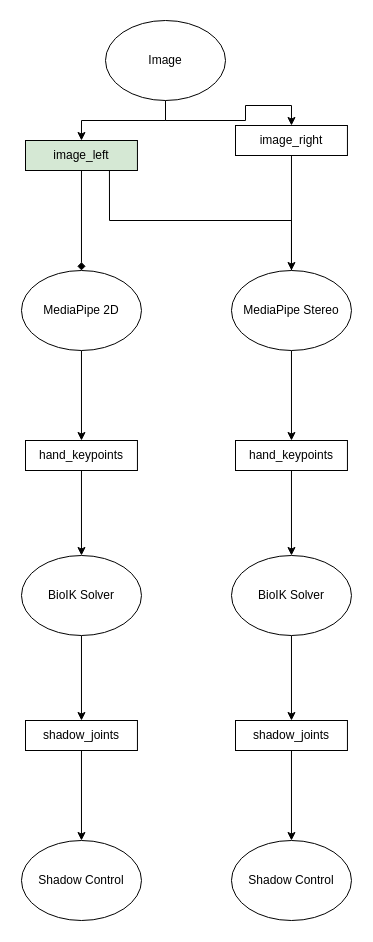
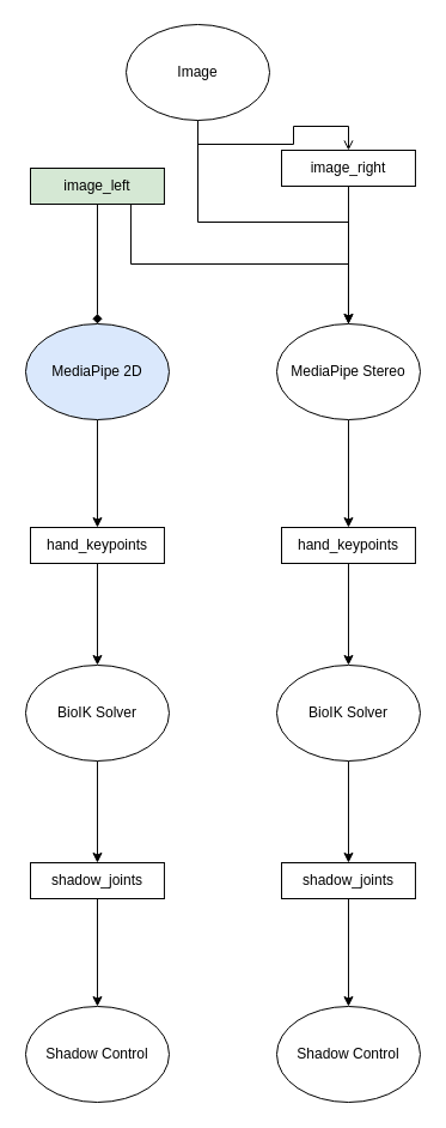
  <mxCell id="0" />
  <mxCell id="1" parent="0" />
- <mxCell id="2" style="edgeStyle=orthogonalEdgeStyle;rounded=0;orthogonalLoop=1;jettySize=auto;html=1;exitX=0.5;exitY=1;exitDx=0;exitDy=0;entryX=0.5;entryY=0;entryDx=0;entryDy=0;" edge="1" parent="1" source="4" target="7"><mxGeometry relative="1" as="geometry" /></mxCell>
- <mxCell id="3" style="edgeStyle=orthogonalEdgeStyle;rounded=0;orthogonalLoop=1;jettySize=auto;html=1;exitX=0.5;exitY=1;exitDx=0;exitDy=0;entryX=0.5;entryY=0;entryDx=0;entryDy=0;" edge="1" parent="1" source="4" target="9"><mxGeometry relative="1" as="geometry" /></mxCell>
+ <mxCell id="2" style="edgeStyle=orthogonalEdgeStyle;rounded=0;orthogonalLoop=1;jettySize=auto;html=1;exitX=0.5;exitY=1;exitDx=0;exitDy=0;" edge="1" parent="1" source="4" target="13"><mxGeometry relative="1" as="geometry" /></mxCell>
+ <mxCell id="3" style="edgeStyle=orthogonalEdgeStyle;rounded=0;orthogonalLoop=1;jettySize=auto;html=1;exitX=0.5;exitY=1;exitDx=0;exitDy=0;entryX=0.5;entryY=0;entryDx=0;entryDy=0;endArrow=open;" edge="1" parent="1" source="4" target="9"><mxGeometry relative="1" as="geometry" /></mxCell>
  <mxCell id="4" value="Image" style="ellipse;whiteSpace=wrap;html=1;" vertex="1" parent="1"><mxGeometry x="105" y="20" width="120" height="80" as="geometry" /></mxCell>
  <mxCell id="5" style="edgeStyle=orthogonalEdgeStyle;rounded=0;orthogonalLoop=1;jettySize=auto;html=1;exitX=0.5;exitY=1;exitDx=0;exitDy=0;entryX=0.5;entryY=0;entryDx=0;entryDy=0;endArrow=diamond;" edge="1" parent="1" source="7" target="11"><mxGeometry relative="1" as="geometry" /></mxCell>
  <mxCell id="6" style="edgeStyle=orthogonalEdgeStyle;rounded=0;orthogonalLoop=1;jettySize=auto;html=1;exitX=0.75;exitY=1;exitDx=0;exitDy=0;entryX=0.5;entryY=0;entryDx=0;entryDy=0;endArrow=none;" edge="1" parent="1" source="7" target="13"><mxGeometry relative="1" as="geometry" /></mxCell>
  <mxCell id="7" value="image_left" style="rounded=0;whiteSpace=wrap;html=1;fillColor=#d5e8d4;" vertex="1" parent="1"><mxGeometry x="25" y="140" width="111.94" height="30" as="geometry" /></mxCell>
  <mxCell id="8" style="edgeStyle=orthogonalEdgeStyle;rounded=0;orthogonalLoop=1;jettySize=auto;html=1;exitX=0.5;exitY=1;exitDx=0;exitDy=0;entryX=0.5;entryY=0;entryDx=0;entryDy=0;" edge="1" parent="1" source="9" target="13"><mxGeometry relative="1" as="geometry" /></mxCell>
  <mxCell id="9" value="image_right" style="rounded=0;whiteSpace=wrap;html=1;" vertex="1" parent="1"><mxGeometry x="235" y="125" width="111.94" height="30" as="geometry" /></mxCell>
  <mxCell id="10" style="edgeStyle=orthogonalEdgeStyle;rounded=0;orthogonalLoop=1;jettySize=auto;html=1;exitX=0.5;exitY=1;exitDx=0;exitDy=0;entryX=0.5;entryY=0;entryDx=0;entryDy=0;" edge="1" parent="1" source="11" target="15"><mxGeometry relative="1" as="geometry" /></mxCell>
- <mxCell id="11" value="MediaPipe 2D" style="ellipse;whiteSpace=wrap;html=1;" vertex="1" parent="1"><mxGeometry x="20.97" y="270" width="120" height="80" as="geometry" /></mxCell>
+ <mxCell id="11" value="MediaPipe 2D" style="ellipse;whiteSpace=wrap;html=1;fillColor=#dae8fc;" vertex="1" parent="1"><mxGeometry x="20.97" y="270" width="120" height="80" as="geometry" /></mxCell>
  <mxCell id="12" style="edgeStyle=orthogonalEdgeStyle;rounded=0;orthogonalLoop=1;jettySize=auto;html=1;exitX=0.5;exitY=1;exitDx=0;exitDy=0;entryX=0.5;entryY=0;entryDx=0;entryDy=0;" edge="1" parent="1" source="13" target="22"><mxGeometry relative="1" as="geometry" /></mxCell>
  <mxCell id="13" value="MediaPipe Stereo" style="ellipse;whiteSpace=wrap;html=1;" vertex="1" parent="1"><mxGeometry x="230.97" y="270" width="120" height="80" as="geometry" /></mxCell>
  <mxCell id="14" style="edgeStyle=orthogonalEdgeStyle;rounded=0;orthogonalLoop=1;jettySize=auto;html=1;exitX=0.5;exitY=1;exitDx=0;exitDy=0;entryX=0.5;entryY=0;entryDx=0;entryDy=0;" edge="1" parent="1" source="15" target="17"><mxGeometry relative="1" as="geometry" /></mxCell>
  <mxCell id="15" value="hand_keypoints" style="rounded=0;whiteSpace=wrap;html=1;" vertex="1" parent="1"><mxGeometry x="25" y="440" width="111.94" height="30" as="geometry" /></mxCell>
  <mxCell id="16" style="edgeStyle=orthogonalEdgeStyle;rounded=0;orthogonalLoop=1;jettySize=auto;html=1;exitX=0.5;exitY=1;exitDx=0;exitDy=0;entryX=0.5;entryY=0;entryDx=0;entryDy=0;" edge="1" parent="1" source="17" target="19"><mxGeometry relative="1" as="geometry" /></mxCell>
  <mxCell id="17" value="BioIK Solver" style="ellipse;whiteSpace=wrap;html=1;" vertex="1" parent="1"><mxGeometry x="20.97" y="555" width="120" height="80" as="geometry" /></mxCell>
  <mxCell id="18" style="edgeStyle=orthogonalEdgeStyle;rounded=0;orthogonalLoop=1;jettySize=auto;html=1;exitX=0.5;exitY=1;exitDx=0;exitDy=0;entryX=0.5;entryY=0;entryDx=0;entryDy=0;" edge="1" parent="1" source="19" target="20"><mxGeometry relative="1" as="geometry" /></mxCell>
  <mxCell id="19" value="shadow_joints" style="rounded=0;whiteSpace=wrap;html=1;" vertex="1" parent="1"><mxGeometry x="25" y="720" width="111.94" height="30" as="geometry" /></mxCell>
  <mxCell id="20" value="Shadow Control" style="ellipse;whiteSpace=wrap;html=1;" vertex="1" parent="1"><mxGeometry x="20.97" y="840" width="120" height="80" as="geometry" /></mxCell>
  <mxCell id="21" style="edgeStyle=orthogonalEdgeStyle;rounded=0;orthogonalLoop=1;jettySize=auto;html=1;exitX=0.5;exitY=1;exitDx=0;exitDy=0;entryX=0.5;entryY=0;entryDx=0;entryDy=0;" edge="1" parent="1" source="22" target="24"><mxGeometry relative="1" as="geometry" /></mxCell>
  <mxCell id="22" value="hand_keypoints" style="rounded=0;whiteSpace=wrap;html=1;" vertex="1" parent="1"><mxGeometry x="235" y="440" width="111.94" height="30" as="geometry" /></mxCell>
  <mxCell id="23" style="edgeStyle=orthogonalEdgeStyle;rounded=0;orthogonalLoop=1;jettySize=auto;html=1;exitX=0.5;exitY=1;exitDx=0;exitDy=0;entryX=0.5;entryY=0;entryDx=0;entryDy=0;" edge="1" parent="1" source="24" target="26"><mxGeometry relative="1" as="geometry" /></mxCell>
  <mxCell id="24" value="BioIK Solver" style="ellipse;whiteSpace=wrap;html=1;" vertex="1" parent="1"><mxGeometry x="230.97" y="555" width="120" height="80" as="geometry" /></mxCell>
  <mxCell id="25" style="edgeStyle=orthogonalEdgeStyle;rounded=0;orthogonalLoop=1;jettySize=auto;html=1;exitX=0.5;exitY=1;exitDx=0;exitDy=0;entryX=0.5;entryY=0;entryDx=0;entryDy=0;" edge="1" parent="1" source="26" target="27"><mxGeometry relative="1" as="geometry" /></mxCell>
  <mxCell id="26" value="shadow_joints" style="rounded=0;whiteSpace=wrap;html=1;" vertex="1" parent="1"><mxGeometry x="235" y="720" width="111.94" height="30" as="geometry" /></mxCell>
  <mxCell id="27" value="Shadow Control" style="ellipse;whiteSpace=wrap;html=1;" vertex="1" parent="1"><mxGeometry x="230.97" y="840" width="120" height="80" as="geometry" /></mxCell>
